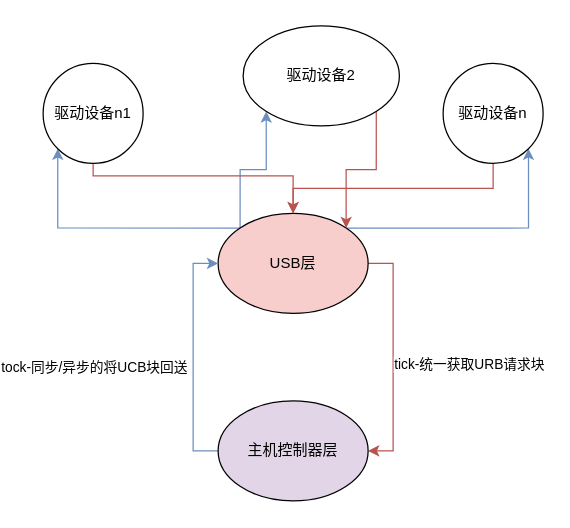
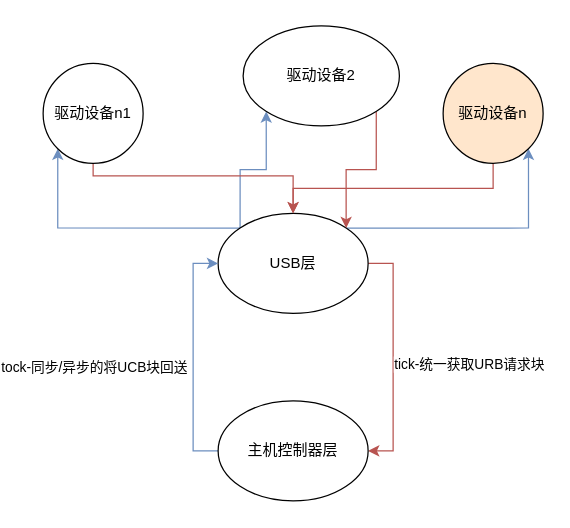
  <mxCell id="0" />
  <mxCell id="1" parent="0" />
  <mxCell id="2" style="edgeStyle=orthogonalEdgeStyle;rounded=0;orthogonalLoop=1;jettySize=auto;html=1;exitX=1;exitY=0.5;exitDx=0;exitDy=0;entryX=1;entryY=0.5;entryDx=0;entryDy=0;fillColor=#f8cecc;strokeColor=#b85450;" edge="1" parent="1" source="7" target="10"><mxGeometry relative="1" as="geometry" /></mxCell>
  <mxCell id="3" value="tick-统一获取URB请求块" style="edgeLabel;html=1;align=center;verticalAlign=middle;resizable=0;points=[];" vertex="1" connectable="0" parent="2"><mxGeometry x="0.053" y="1" relative="1" as="geometry"><mxPoint x="59" as="offset" /></mxGeometry></mxCell>
  <mxCell id="4" style="edgeStyle=orthogonalEdgeStyle;rounded=0;orthogonalLoop=1;jettySize=auto;html=1;exitX=0;exitY=0;exitDx=0;exitDy=0;entryX=0;entryY=1;entryDx=0;entryDy=0;fillColor=#dae8fc;strokeColor=#6c8ebf;" edge="1" parent="1" source="7" target="14"><mxGeometry relative="1" as="geometry" /></mxCell>
  <mxCell id="5" style="edgeStyle=orthogonalEdgeStyle;rounded=0;orthogonalLoop=1;jettySize=auto;html=1;exitX=0;exitY=0;exitDx=0;exitDy=0;entryX=0;entryY=1;entryDx=0;entryDy=0;fillColor=#dae8fc;strokeColor=#6c8ebf;" edge="1" parent="1" source="7" target="12"><mxGeometry relative="1" as="geometry" /></mxCell>
  <mxCell id="6" style="edgeStyle=orthogonalEdgeStyle;rounded=0;orthogonalLoop=1;jettySize=auto;html=1;exitX=1;exitY=0;exitDx=0;exitDy=0;entryX=1;entryY=1;entryDx=0;entryDy=0;fillColor=#dae8fc;strokeColor=#6c8ebf;" edge="1" parent="1" source="7" target="16"><mxGeometry relative="1" as="geometry" /></mxCell>
- <mxCell id="7" value="USB层" style="ellipse;whiteSpace=wrap;html=1;fillColor=#f8cecc;" vertex="1" parent="1"><mxGeometry x="160" y="170" width="120" height="80" as="geometry" /></mxCell>
+ <mxCell id="7" value="USB层" style="ellipse;whiteSpace=wrap;html=1;" vertex="1" parent="1"><mxGeometry x="160" y="170" width="120" height="80" as="geometry" /></mxCell>
  <mxCell id="8" style="edgeStyle=orthogonalEdgeStyle;rounded=0;orthogonalLoop=1;jettySize=auto;html=1;entryX=0;entryY=0.5;entryDx=0;entryDy=0;exitX=0;exitY=0.5;exitDx=0;exitDy=0;fillColor=#dae8fc;strokeColor=#6c8ebf;" edge="1" parent="1" source="10" target="7"><mxGeometry relative="1" as="geometry" /></mxCell>
  <mxCell id="9" value="tock-同步/异步的将UCB块回送" style="edgeLabel;html=1;align=center;verticalAlign=middle;resizable=0;points=[];" vertex="1" connectable="0" parent="8"><mxGeometry x="-0.074" relative="1" as="geometry"><mxPoint x="-80" as="offset" /></mxGeometry></mxCell>
- <mxCell id="10" value="主机控制器层" style="ellipse;whiteSpace=wrap;html=1;fillColor=#e1d5e7;" vertex="1" parent="1"><mxGeometry x="160" y="320" width="120" height="80" as="geometry" /></mxCell>
+ <mxCell id="10" value="主机控制器层" style="ellipse;whiteSpace=wrap;html=1;" vertex="1" parent="1"><mxGeometry x="160" y="320" width="120" height="80" as="geometry" /></mxCell>
  <mxCell id="11" style="edgeStyle=orthogonalEdgeStyle;rounded=0;orthogonalLoop=1;jettySize=auto;html=1;exitX=0.5;exitY=1;exitDx=0;exitDy=0;entryX=0.5;entryY=0;entryDx=0;entryDy=0;fillColor=#f8cecc;strokeColor=#b85450;" edge="1" parent="1" source="12" target="7"><mxGeometry relative="1" as="geometry"><Array as="points"><mxPoint x="60" y="140" /><mxPoint x="220" y="140" /></Array></mxGeometry></mxCell>
  <mxCell id="12" value="驱动设备n1" style="ellipse;whiteSpace=wrap;html=1;aspect=fixed;" vertex="1" parent="1"><mxGeometry x="20" y="50" width="80" height="80" as="geometry" /></mxCell>
  <mxCell id="13" style="edgeStyle=orthogonalEdgeStyle;rounded=0;orthogonalLoop=1;jettySize=auto;html=1;exitX=1;exitY=1;exitDx=0;exitDy=0;entryX=1;entryY=0;entryDx=0;entryDy=0;fillColor=#f8cecc;strokeColor=#b85450;" edge="1" parent="1" source="14" target="7"><mxGeometry relative="1" as="geometry" /></mxCell>
  <mxCell id="14" value="驱动设备2" style="ellipse;whiteSpace=wrap;html=1;aspect=fixed;" vertex="1" parent="1"><mxGeometry x="180" y="20" width="125" height="80" as="geometry" /></mxCell>
  <mxCell id="15" style="edgeStyle=orthogonalEdgeStyle;rounded=0;orthogonalLoop=1;jettySize=auto;html=1;exitX=0.5;exitY=1;exitDx=0;exitDy=0;entryX=0.5;entryY=0;entryDx=0;entryDy=0;fillColor=#f8cecc;strokeColor=#b85450;" edge="1" parent="1" source="16" target="7"><mxGeometry relative="1" as="geometry" /></mxCell>
- <mxCell id="16" value="驱动设备n" style="ellipse;whiteSpace=wrap;html=1;aspect=fixed;" vertex="1" parent="1"><mxGeometry x="340" y="50" width="80" height="80" as="geometry" /></mxCell>
+ <mxCell id="16" value="驱动设备n" style="ellipse;whiteSpace=wrap;html=1;aspect=fixed;fillColor=#ffe6cc;" vertex="1" parent="1"><mxGeometry x="340" y="50" width="80" height="80" as="geometry" /></mxCell>
